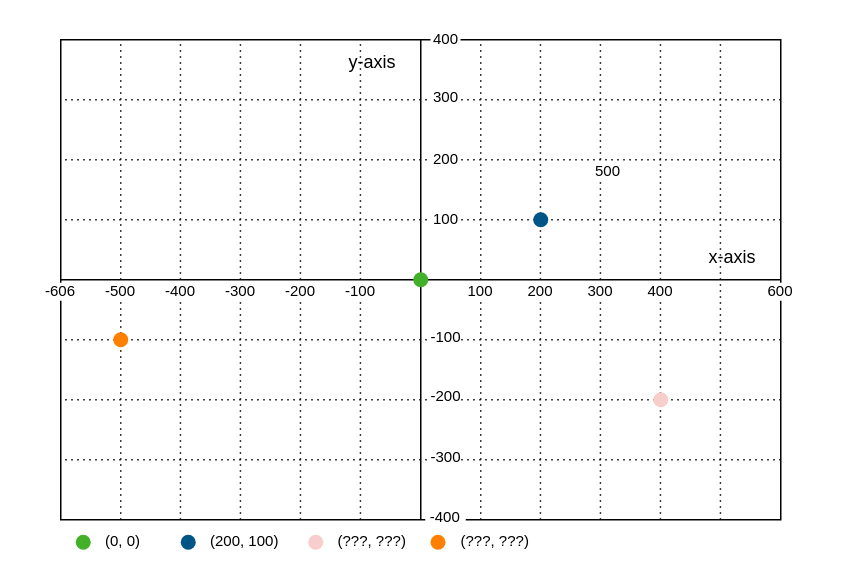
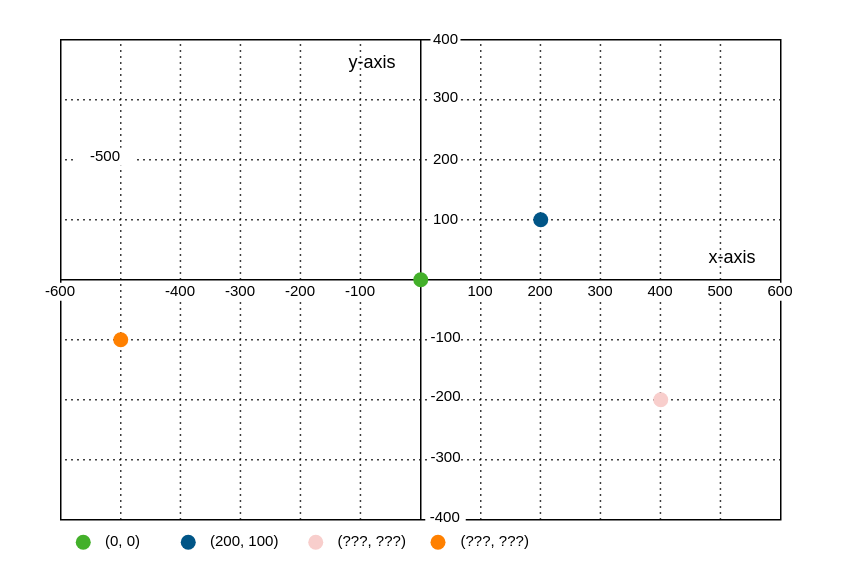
  <mxCell id="0" />
  <mxCell id="1" parent="0" />
  <mxCell id="2" value="" style="rounded=0;whiteSpace=wrap;html=1;fillColor=none;" vertex="1" parent="1"><mxGeometry x="40" y="26" width="480" height="320" as="geometry" /></mxCell>
  <mxCell id="3" value="" style="endArrow=none;dashed=1;html=1;dashPattern=1 3;strokeWidth=1;rounded=0;" edge="1" parent="1"><mxGeometry width="50" height="50" relative="1" as="geometry"><mxPoint x="320" y="346" as="sourcePoint" /><mxPoint x="320" y="26" as="targetPoint" /></mxGeometry></mxCell>
  <mxCell id="4" value="" style="endArrow=none;html=1;rounded=0;entryX=0.5;entryY=0;entryDx=0;entryDy=0;exitX=0.5;exitY=1;exitDx=0;exitDy=0;" edge="1" parent="1" source="2" target="2"><mxGeometry width="50" height="50" relative="1" as="geometry"><mxPoint x="270" y="286" as="sourcePoint" /><mxPoint x="320" y="236" as="targetPoint" /></mxGeometry></mxCell>
  <mxCell id="5" value="" style="endArrow=none;html=1;rounded=0;entryX=0;entryY=0.5;entryDx=0;entryDy=0;exitX=1;exitY=0.5;exitDx=0;exitDy=0;" edge="1" parent="1" source="2" target="2"><mxGeometry width="50" height="50" relative="1" as="geometry"><mxPoint x="290" y="436" as="sourcePoint" /><mxPoint x="290" y="36" as="targetPoint" /></mxGeometry></mxCell>
  <mxCell id="6" value="x-axis" style="text;html=1;align=center;verticalAlign=middle;whiteSpace=wrap;rounded=0;" vertex="1" parent="1"><mxGeometry x="458" y="156" width="60" height="30" as="geometry" /></mxCell>
  <mxCell id="7" value="y-axis" style="text;html=1;align=center;verticalAlign=middle;whiteSpace=wrap;rounded=0;" vertex="1" parent="1"><mxGeometry x="218" y="26" width="60" height="30" as="geometry" /></mxCell>
  <mxCell id="8" value="" style="endArrow=none;dashed=1;html=1;dashPattern=1 3;strokeWidth=1;rounded=0;" edge="1" parent="1"><mxGeometry width="50" height="50" relative="1" as="geometry"><mxPoint x="359.8" y="346" as="sourcePoint" /><mxPoint x="359.8" y="26" as="targetPoint" /></mxGeometry></mxCell>
  <mxCell id="9" value="" style="endArrow=none;dashed=1;html=1;dashPattern=1 3;strokeWidth=1;rounded=0;" edge="1" parent="1"><mxGeometry width="50" height="50" relative="1" as="geometry"><mxPoint x="399.8" y="346" as="sourcePoint" /><mxPoint x="399.8" y="26" as="targetPoint" /></mxGeometry></mxCell>
  <mxCell id="10" value="" style="endArrow=none;dashed=1;html=1;dashPattern=1 3;strokeWidth=1;rounded=0;" edge="1" parent="1"><mxGeometry width="50" height="50" relative="1" as="geometry"><mxPoint x="439.8" y="346" as="sourcePoint" /><mxPoint x="439.8" y="26" as="targetPoint" /></mxGeometry></mxCell>
  <mxCell id="11" value="" style="endArrow=none;dashed=1;html=1;dashPattern=1 3;strokeWidth=1;rounded=0;" edge="1" parent="1"><mxGeometry width="50" height="50" relative="1" as="geometry"><mxPoint x="479.8" y="346" as="sourcePoint" /><mxPoint x="479.8" y="26" as="targetPoint" /></mxGeometry></mxCell>
  <mxCell id="12" value="" style="endArrow=none;dashed=1;html=1;dashPattern=1 3;strokeWidth=1;rounded=0;" edge="1" parent="1"><mxGeometry width="50" height="50" relative="1" as="geometry"><mxPoint x="239.8" y="346" as="sourcePoint" /><mxPoint x="239.8" y="26" as="targetPoint" /></mxGeometry></mxCell>
  <mxCell id="13" value="" style="endArrow=none;dashed=1;html=1;dashPattern=1 3;strokeWidth=1;rounded=0;" edge="1" parent="1"><mxGeometry width="50" height="50" relative="1" as="geometry"><mxPoint x="199.8" y="346" as="sourcePoint" /><mxPoint x="199.8" y="26" as="targetPoint" /></mxGeometry></mxCell>
  <mxCell id="14" value="" style="endArrow=none;dashed=1;html=1;dashPattern=1 3;strokeWidth=1;rounded=0;" edge="1" parent="1"><mxGeometry width="50" height="50" relative="1" as="geometry"><mxPoint x="159.8" y="346" as="sourcePoint" /><mxPoint x="159.8" y="26" as="targetPoint" /></mxGeometry></mxCell>
  <mxCell id="15" value="" style="endArrow=none;dashed=1;html=1;dashPattern=1 3;strokeWidth=1;rounded=0;" edge="1" parent="1"><mxGeometry width="50" height="50" relative="1" as="geometry"><mxPoint x="119.8" y="346" as="sourcePoint" /><mxPoint x="119.8" y="26" as="targetPoint" /></mxGeometry></mxCell>
  <mxCell id="16" value="" style="endArrow=none;dashed=1;html=1;dashPattern=1 3;strokeWidth=1;rounded=0;" edge="1" parent="1"><mxGeometry width="50" height="50" relative="1" as="geometry"><mxPoint x="80" y="346" as="sourcePoint" /><mxPoint x="80" y="26" as="targetPoint" /></mxGeometry></mxCell>
  <mxCell id="17" value="" style="endArrow=none;dashed=1;html=1;dashPattern=1 3;strokeWidth=1;rounded=0;" edge="1" parent="1"><mxGeometry width="50" height="50" relative="1" as="geometry"><mxPoint x="520" y="66" as="sourcePoint" /><mxPoint x="40" y="66" as="targetPoint" /></mxGeometry></mxCell>
  <mxCell id="18" value="" style="endArrow=none;dashed=1;html=1;dashPattern=1 3;strokeWidth=1;rounded=0;" edge="1" parent="1"><mxGeometry width="50" height="50" relative="1" as="geometry"><mxPoint x="520" y="106" as="sourcePoint" /><mxPoint x="40" y="106" as="targetPoint" /></mxGeometry></mxCell>
  <mxCell id="19" value="" style="endArrow=none;dashed=1;html=1;dashPattern=1 3;strokeWidth=1;rounded=0;" edge="1" parent="1"><mxGeometry width="50" height="50" relative="1" as="geometry"><mxPoint x="520" y="146" as="sourcePoint" /><mxPoint x="40" y="146" as="targetPoint" /></mxGeometry></mxCell>
  <mxCell id="20" value="" style="endArrow=none;dashed=1;html=1;dashPattern=1 3;strokeWidth=1;rounded=0;" edge="1" parent="1"><mxGeometry width="50" height="50" relative="1" as="geometry"><mxPoint x="520" y="306" as="sourcePoint" /><mxPoint x="40" y="306" as="targetPoint" /></mxGeometry></mxCell>
  <mxCell id="21" value="" style="endArrow=none;dashed=1;html=1;dashPattern=1 3;strokeWidth=1;rounded=0;" edge="1" parent="1"><mxGeometry width="50" height="50" relative="1" as="geometry"><mxPoint x="520" y="266" as="sourcePoint" /><mxPoint x="40" y="266" as="targetPoint" /></mxGeometry></mxCell>
  <mxCell id="22" value="" style="endArrow=none;dashed=1;html=1;dashPattern=1 3;strokeWidth=1;rounded=0;" edge="1" parent="1"><mxGeometry width="50" height="50" relative="1" as="geometry"><mxPoint x="520" y="226" as="sourcePoint" /><mxPoint x="40" y="226" as="targetPoint" /></mxGeometry></mxCell>
  <mxCell id="23" value="labels" parent="0" />
  <mxCell id="24" value="100" style="text;html=1;align=center;verticalAlign=bottom;whiteSpace=wrap;rounded=0;fontSize=10;fillColor=default;spacing=0;" vertex="1" parent="23"><mxGeometry x="300" y="188" width="40" height="12" as="geometry" /></mxCell>
  <mxCell id="25" value="200" style="text;html=1;align=center;verticalAlign=bottom;whiteSpace=wrap;rounded=0;fontSize=10;fillColor=default;spacing=0;" vertex="1" parent="23"><mxGeometry x="340" y="188" width="40" height="12" as="geometry" /></mxCell>
  <mxCell id="26" value="300" style="text;html=1;align=center;verticalAlign=bottom;whiteSpace=wrap;rounded=0;fontSize=10;fillColor=default;spacing=0;" vertex="1" parent="23"><mxGeometry x="380" y="188" width="40" height="12" as="geometry" /></mxCell>
  <mxCell id="27" value="400" style="text;html=1;align=center;verticalAlign=bottom;whiteSpace=wrap;rounded=0;fontSize=10;fillColor=default;spacing=0;" vertex="1" parent="23"><mxGeometry x="420" y="188" width="40" height="12" as="geometry" /></mxCell>
- <mxCell id="28" value="500" style="text;html=1;align=center;verticalAlign=bottom;whiteSpace=wrap;rounded=0;fontSize=10;fillColor=default;spacing=0;" vertex="1" parent="23"><mxGeometry x="385" y="108" width="40" height="12" as="geometry" /></mxCell>
+ <mxCell id="28" value="500" style="text;html=1;align=center;verticalAlign=bottom;whiteSpace=wrap;rounded=0;fontSize=10;fillColor=default;spacing=0;" vertex="1" parent="23"><mxGeometry x="460" y="188" width="40" height="12" as="geometry" /></mxCell>
  <mxCell id="29" value="600" style="text;html=1;align=center;verticalAlign=bottom;whiteSpace=wrap;rounded=0;fontSize=10;fillColor=default;spacing=0;" vertex="1" parent="23"><mxGeometry x="500" y="188" width="40" height="12" as="geometry" /></mxCell>
- <mxCell id="30" value="-606" style="text;html=1;align=center;verticalAlign=bottom;whiteSpace=wrap;rounded=0;fontSize=10;fillColor=default;spacing=0;" vertex="1" parent="23"><mxGeometry x="20" y="188" width="40" height="12" as="geometry" /></mxCell>
+ <mxCell id="30" value="-600" style="text;html=1;align=center;verticalAlign=bottom;whiteSpace=wrap;rounded=0;fontSize=10;fillColor=default;spacing=0;" vertex="1" parent="23"><mxGeometry x="20" y="188" width="40" height="12" as="geometry" /></mxCell>
  <mxCell id="31" value="-100" style="text;html=1;align=center;verticalAlign=bottom;whiteSpace=wrap;rounded=0;fontSize=10;fillColor=default;spacing=0;" vertex="1" parent="23"><mxGeometry x="220" y="188" width="40" height="12" as="geometry" /></mxCell>
  <mxCell id="32" value="-200" style="text;html=1;align=center;verticalAlign=bottom;whiteSpace=wrap;rounded=0;fontSize=10;fillColor=default;spacing=0;" vertex="1" parent="23"><mxGeometry x="180" y="188" width="40" height="12" as="geometry" /></mxCell>
  <mxCell id="33" value="-300" style="text;html=1;align=center;verticalAlign=bottom;whiteSpace=wrap;rounded=0;fontSize=10;fillColor=default;spacing=0;" vertex="1" parent="23"><mxGeometry x="140" y="188" width="40" height="12" as="geometry" /></mxCell>
  <mxCell id="34" value="-400" style="text;html=1;align=center;verticalAlign=bottom;whiteSpace=wrap;rounded=0;fontSize=10;fillColor=default;spacing=0;" vertex="1" parent="23"><mxGeometry x="100" y="188" width="40" height="12" as="geometry" /></mxCell>
- <mxCell id="35" value="-500" style="text;html=1;align=center;verticalAlign=bottom;whiteSpace=wrap;rounded=0;fontSize=10;fillColor=default;spacing=0;" vertex="1" parent="23"><mxGeometry x="60" y="188" width="40" height="12" as="geometry" /></mxCell>
+ <mxCell id="35" value="-500" style="text;html=1;align=center;verticalAlign=bottom;whiteSpace=wrap;rounded=0;fontSize=10;fillColor=default;spacing=0;" vertex="1" parent="23"><mxGeometry x="50" y="98" width="40" height="12" as="geometry" /></mxCell>
  <mxCell id="36" value="100" style="text;html=1;align=center;verticalAlign=bottom;whiteSpace=wrap;rounded=0;fontSize=10;fillColor=default;spacing=0;" vertex="1" parent="23"><mxGeometry x="286.5" y="140" width="20" height="12" as="geometry" /></mxCell>
  <mxCell id="37" value="200" style="text;html=1;align=center;verticalAlign=bottom;whiteSpace=wrap;rounded=0;fontSize=10;fillColor=default;spacing=0;" vertex="1" parent="23"><mxGeometry x="286.5" y="100" width="20" height="12" as="geometry" /></mxCell>
  <mxCell id="38" value="300" style="text;html=1;align=center;verticalAlign=bottom;whiteSpace=wrap;rounded=0;fontSize=10;fillColor=default;spacing=0;" vertex="1" parent="23"><mxGeometry x="286.5" y="59" width="20" height="12" as="geometry" /></mxCell>
  <mxCell id="39" value="400" style="text;html=1;align=center;verticalAlign=bottom;whiteSpace=wrap;rounded=0;fontSize=10;fillColor=default;spacing=0;" vertex="1" parent="23"><mxGeometry x="286.5" y="20" width="20" height="12" as="geometry" /></mxCell>
  <mxCell id="40" value="-400" style="text;html=1;align=center;verticalAlign=bottom;whiteSpace=wrap;rounded=0;fontSize=10;fillColor=default;spacing=0;" vertex="1" parent="23"><mxGeometry x="283" y="339" width="27" height="12" as="geometry" /></mxCell>
  <mxCell id="41" value="-300" style="text;html=1;align=center;verticalAlign=bottom;whiteSpace=wrap;rounded=0;fontSize=10;fillColor=default;spacing=0;" vertex="1" parent="23"><mxGeometry x="286.5" y="299" width="20" height="12" as="geometry" /></mxCell>
  <mxCell id="42" value="-200" style="text;html=1;align=center;verticalAlign=bottom;whiteSpace=wrap;rounded=0;fontSize=10;fillColor=default;spacing=0;" vertex="1" parent="23"><mxGeometry x="286.5" y="258" width="20" height="12" as="geometry" /></mxCell>
  <mxCell id="43" value="-100" style="text;html=1;align=center;verticalAlign=bottom;whiteSpace=wrap;rounded=0;fontSize=10;fillColor=default;spacing=0;" vertex="1" parent="23"><mxGeometry x="286.5" y="219" width="20" height="12" as="geometry" /></mxCell>
  <mxCell id="44" value="" style="ellipse;whiteSpace=wrap;html=1;aspect=fixed;fillColor=#43B02A;strokeColor=none;" vertex="1" parent="23"><mxGeometry x="275" y="181" width="10" height="10" as="geometry" /></mxCell>
  <mxCell id="45" value="(0, 0)" style="text;html=1;align=left;verticalAlign=middle;whiteSpace=wrap;rounded=0;fontSize=10;fillColor=default;spacing=0;" vertex="1" parent="23"><mxGeometry x="70" y="352.25" width="40" height="15.5" as="geometry" /></mxCell>
  <mxCell id="46" value="" style="ellipse;whiteSpace=wrap;html=1;aspect=fixed;fillColor=#43B02A;strokeColor=none;" vertex="1" parent="23"><mxGeometry x="50" y="356" width="10" height="10" as="geometry" /></mxCell>
  <mxCell id="47" value="(200, 100)" style="text;html=1;align=left;verticalAlign=middle;whiteSpace=wrap;rounded=0;fontSize=10;fillColor=default;spacing=0;" vertex="1" parent="23"><mxGeometry x="140" y="349" width="50" height="21" as="geometry" /></mxCell>
  <mxCell id="48" value="" style="ellipse;whiteSpace=wrap;html=1;aspect=fixed;fillColor=#005587;strokeColor=none;" vertex="1" parent="23"><mxGeometry x="120" y="356" width="10" height="10" as="geometry" /></mxCell>
  <mxCell id="49" value="" style="ellipse;whiteSpace=wrap;html=1;aspect=fixed;fillColor=#005587;strokeColor=none;" vertex="1" parent="23"><mxGeometry x="355" y="141" width="10" height="10" as="geometry" /></mxCell>
  <mxCell id="50" value="(???, ???)" style="text;html=1;align=left;verticalAlign=middle;whiteSpace=wrap;rounded=0;fontSize=10;fillColor=default;spacing=0;" vertex="1" parent="23"><mxGeometry x="225" y="349" width="50" height="21" as="geometry" /></mxCell>
  <mxCell id="51" value="" style="ellipse;whiteSpace=wrap;html=1;aspect=fixed;fillColor=#f8cecc;strokeColor=none;" vertex="1" parent="23"><mxGeometry x="205" y="356" width="10" height="10" as="geometry" /></mxCell>
  <mxCell id="52" value="" style="ellipse;whiteSpace=wrap;html=1;aspect=fixed;fillColor=#f8cecc;strokeColor=none;" vertex="1" parent="23"><mxGeometry x="435" y="261" width="10" height="10" as="geometry" /></mxCell>
  <mxCell id="53" value="(???, ???)" style="text;html=1;align=left;verticalAlign=middle;whiteSpace=wrap;rounded=0;fontSize=10;fillColor=default;spacing=0;" vertex="1" parent="23"><mxGeometry x="306.5" y="349" width="50" height="21" as="geometry" /></mxCell>
  <mxCell id="54" value="" style="ellipse;whiteSpace=wrap;html=1;aspect=fixed;fillColor=#FF8000;strokeColor=none;" vertex="1" parent="23"><mxGeometry x="286.5" y="356" width="10" height="10" as="geometry" /></mxCell>
  <mxCell id="55" value="" style="ellipse;whiteSpace=wrap;html=1;aspect=fixed;fillColor=#FF8000;strokeColor=none;" vertex="1" parent="23"><mxGeometry x="75" y="221" width="10" height="10" as="geometry" /></mxCell>
